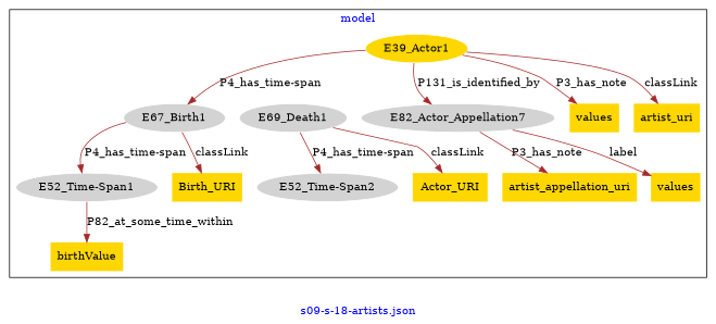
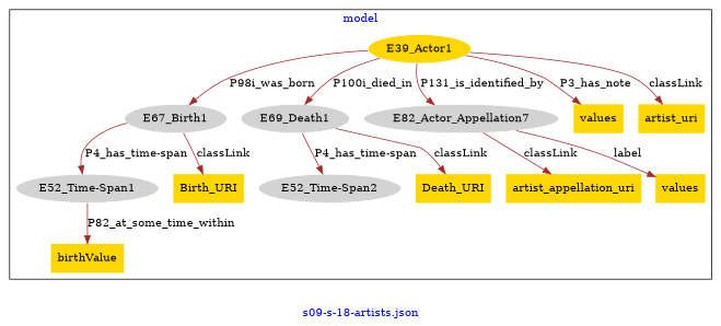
  digraph {
    fontcolor=blue
    label="s09-s-18-artists.json"
    remincross=true
    node [fillcolor=gold style=filled shape=plaintext]
    edge [color=brown fontcolor=black]
    n1 [color=white label=E39_Actor1 shape=""]
    n2 [color=white fillcolor=lightgray label=E67_Birth1 shape=""]
    n3 [color=white fillcolor=lightgray label=E69_Death1 shape=""]
    n4 [color=white fillcolor=lightgray label=E82_Actor_Appellation7 shape=""]
    n5 [color=white fillcolor=lightgray label="E52_Time-Span1" shape=""]
    n6 [color=white fillcolor=lightgray label="E52_Time-Span2" shape=""]
-   n7 [label=Actor_URI]
+   n7 [label=Death_URI]
    n8 [label=artist_appellation_uri]
    n9 [label=birthValue]
    n10 [label=values]
    n11 [label=values]
    n12 [label=Birth_URI]
    n13 [label=artist_uri]
    subgraph cluster_1 {
      label=model
      n1
      n2
      n3
      n4
      n5
      n6
      n7
      n8
      n9
      n10
      n11
      n12
      n13
    }
-   n1 -> n2 [label="P4_has_time-span"]
+   n1 -> n2 [label=P98i_was_born]
+   n1 -> n3 [label=P100i_died_in]
    n1 -> n4 [label=P131_is_identified_by]
    n1 -> n10 [label=P3_has_note]
    n1 -> n13 [label=classLink]
    n2 -> n5 [label="P4_has_time-span"]
    n2 -> n12 [label=classLink]
    n3 -> n6 [label="P4_has_time-span"]
    n3 -> n7 [label=classLink]
-   n4 -> n8 [label=P3_has_note]
+   n4 -> n8 [label=classLink]
    n4 -> n11 [label=label]
    n5 -> n9 [label=P82_at_some_time_within]
  }
